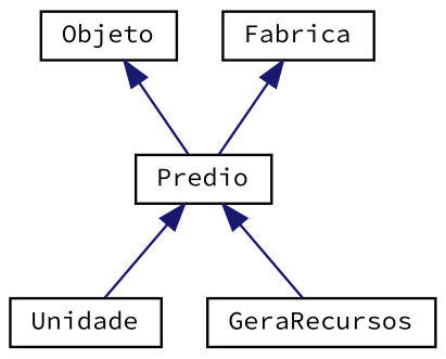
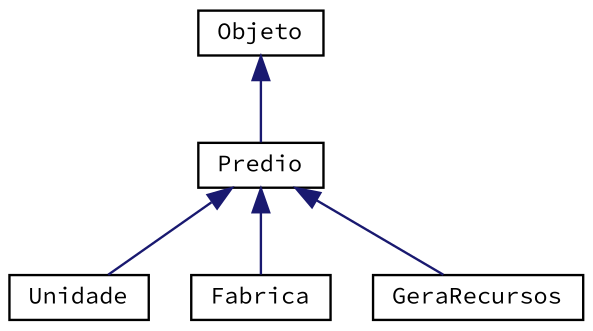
  digraph {
    fontname="Source Code Pro"
    rankdir=TB
    node [color=black fillcolor=white fontname="Source Code Pro" fontsize=10 shape=record style=filled]
    edge [color=midnightblue dir=back fontname="Source Code Pro" fontsize=10 labelfontname=Helvetica labelfontsize=10 style=solid]
    n1 [height=0.2 label=Objeto width=0.4]
    n2 [height=0.2 label=Predio width=0.4]
    n3 [height=0.2 label=Unidade width=0.4]
    n4 [height=0.2 label=Fabrica width=0.4]
    n5 [height=0.2 label=GeraRecursos width=0.4]
    n1 -> n2
    n2 -> n3
-   n4 -> n2
+   n2 -> n4
    n2 -> n5
  }
